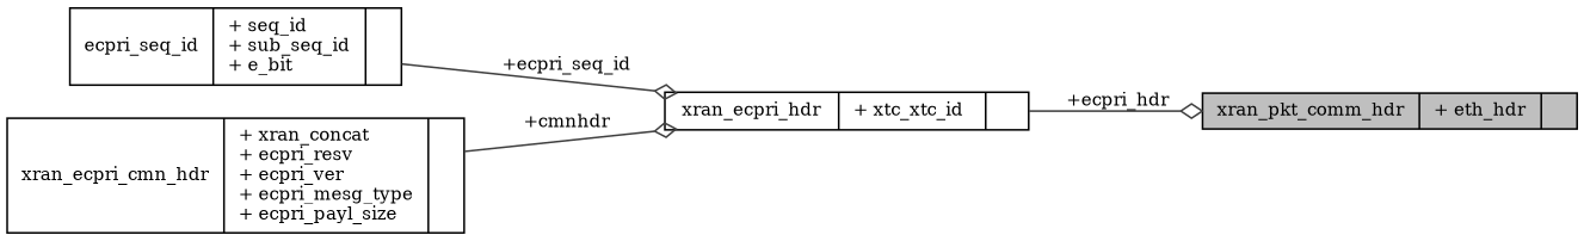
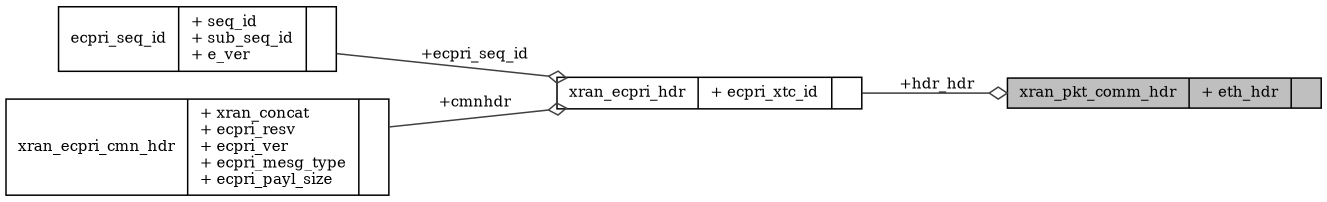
  digraph {
    fontname="DejaVu Serif"
    rankdir=LR
    node [color=black fillcolor=white fontname="DejaVu Serif" fontsize=10 shape=record style=filled]
    edge [arrowhead=odiamond color=grey25 fontname="DejaVu Serif" fontsize=10 labelfontname=Helvetica labelfontsize=10 style=solid]
    n1 [fillcolor=grey75 fontcolor=black height=0.2 label="{xran_pkt_comm_hdr\n|+ eth_hdr\l|}" width=0.4]
-   n2 [height=0.2 label="{xran_ecpri_hdr\n|+ xtc_xtc_id\l|}" width=0.4]
-   n3 [height=0.2 label="{ecpri_seq_id\n|+ seq_id\l+ sub_seq_id\l+ e_bit\l|}" width=0.4]
+   n2 [height=0.2 label="{xran_ecpri_hdr\n|+ ecpri_xtc_id\l|}" width=0.4]
+   n3 [height=0.2 label="{ecpri_seq_id\n|+ seq_id\l+ sub_seq_id\l+ e_ver\l|}" width=0.4]
    n4 [height=0.2 label="{xran_ecpri_cmn_hdr\n|+ xran_concat\l+ ecpri_resv\l+ ecpri_ver\l+ ecpri_mesg_type\l+ ecpri_payl_size\l|}" width=0.4]
-   n2 -> n1 [label=" +ecpri_hdr"]
+   n2 -> n1 [label=" +hdr_hdr"]
    n3 -> n2 [label=" +ecpri_seq_id"]
    n4 -> n2 [label=" +cmnhdr"]
  }
